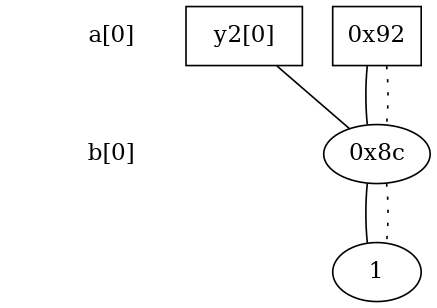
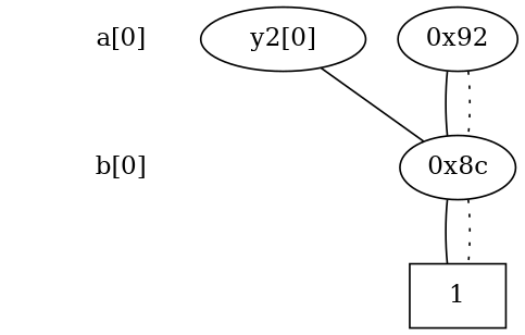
  digraph {
    node [shape=plaintext]
    edge [dir=none]
    "CONST NODES" [style=invis]
    " a[0] "
    " b[0] "
-   "  y2[0]  " [shape=box]
-   "0x92" [shape=box]
+   "  y2[0]  " [shape=ellipse]
+   "0x92" [shape=""]
    "0x8c" [shape=""]
-   n7 [label=1 shape=ellipse]
+   n7 [label=1 shape=box]
    subgraph sub_1 {
      "CONST NODES"
      " a[0] "
      " b[0] "
    }
    subgraph sub_2 {
      rank=same
      "  y2[0]  "
    }
    subgraph sub_3 {
      rank=same
      " a[0] "
      "0x92"
    }
    subgraph sub_4 {
      rank=same
      " b[0] "
      "0x8c"
    }
    subgraph sub_5 {
      rank=same
      "CONST NODES"
      subgraph sub_6 {
        rank=same
        n7
      }
    }
    " a[0] " -> " b[0] " [style=invis]
    " b[0] " -> "CONST NODES" [style=invis]
    "  y2[0]  " -> "0x8c" [style=solid]
    "0x92" -> "0x8c"
    "0x92" -> "0x8c" [style=dotted]
    "0x8c" -> n7
    "0x8c" -> n7 [style=dotted]
  }
